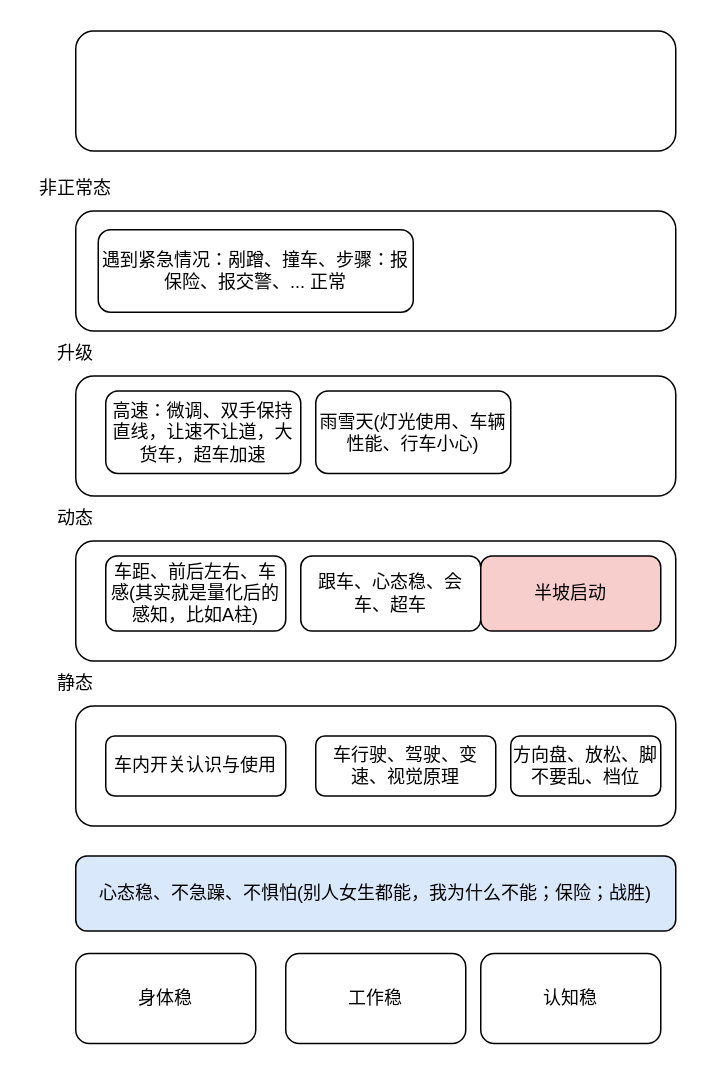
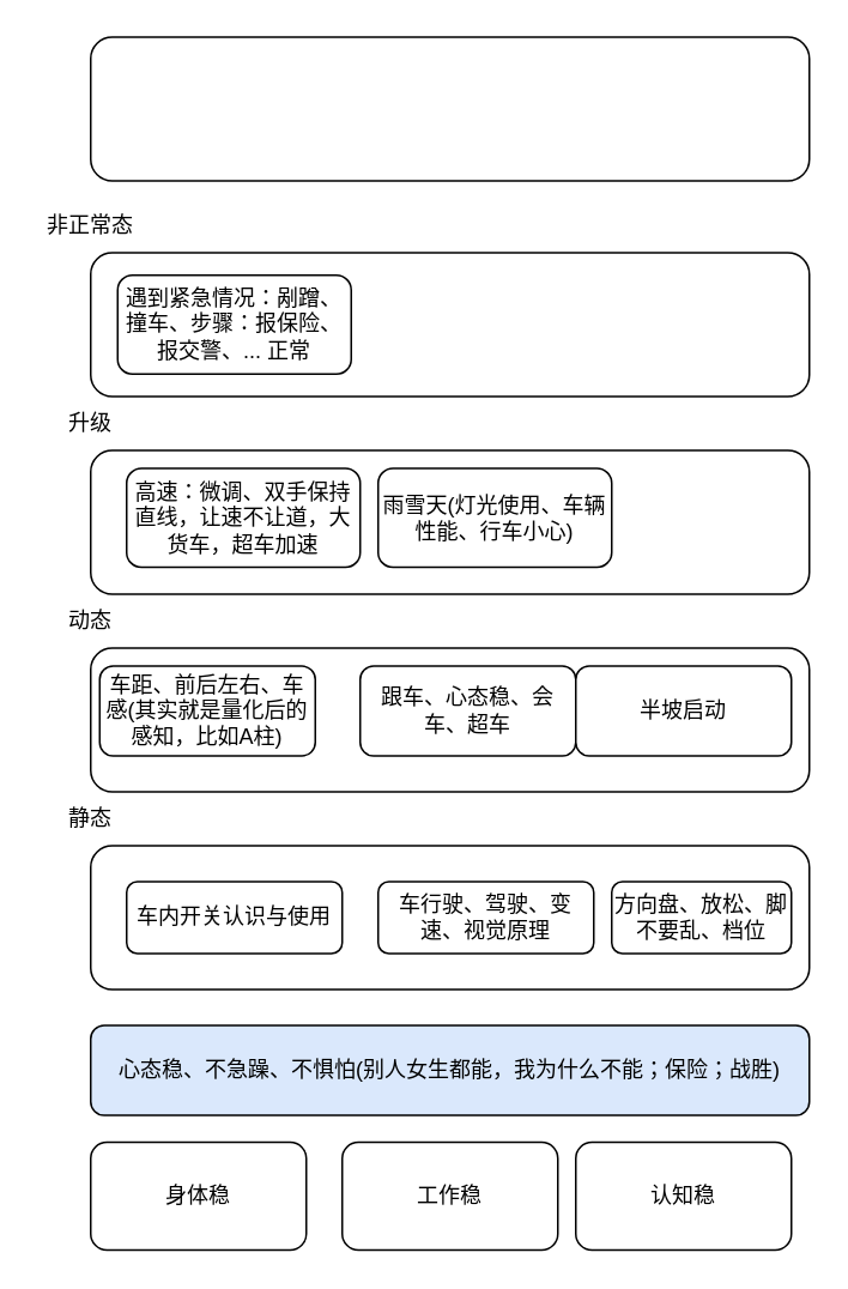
  <mxCell id="0" />
  <mxCell id="1" parent="0" />
  <mxCell id="2" value="心态稳、不急躁、不惧怕(别人女生都能，我为什么不能；保险；战胜)" style="rounded=1;whiteSpace=wrap;html=1;fillColor=#dae8fc;" vertex="1" parent="1"><mxGeometry x="50" y="570" width="400" height="50" as="geometry" /></mxCell>
  <mxCell id="3" value="身体稳" style="rounded=1;whiteSpace=wrap;html=1;" vertex="1" parent="1"><mxGeometry x="50" y="635" width="120" height="60" as="geometry" /></mxCell>
  <mxCell id="4" value="工作稳" style="rounded=1;whiteSpace=wrap;html=1;" vertex="1" parent="1"><mxGeometry x="190" y="635" width="120" height="60" as="geometry" /></mxCell>
  <mxCell id="5" value="认知稳" style="rounded=1;whiteSpace=wrap;html=1;" vertex="1" parent="1"><mxGeometry x="320" y="635" width="120" height="60" as="geometry" /></mxCell>
  <mxCell id="6" value="" style="rounded=1;whiteSpace=wrap;html=1;" vertex="1" parent="1"><mxGeometry x="50" y="470" width="400" height="80" as="geometry" /></mxCell>
  <mxCell id="7" value="静态" style="text;html=1;strokeColor=none;fillColor=none;align=center;verticalAlign=middle;whiteSpace=wrap;rounded=0;" vertex="1" parent="1"><mxGeometry x="20" y="440" width="60" height="30" as="geometry" /></mxCell>
  <mxCell id="8" value="" style="rounded=1;whiteSpace=wrap;html=1;" vertex="1" parent="1"><mxGeometry x="50" y="360" width="400" height="80" as="geometry" /></mxCell>
  <mxCell id="9" value="动态" style="text;html=1;strokeColor=none;fillColor=none;align=center;verticalAlign=middle;whiteSpace=wrap;rounded=0;" vertex="1" parent="1"><mxGeometry x="20" y="330" width="60" height="30" as="geometry" /></mxCell>
  <mxCell id="10" value="车内开关认识与使用" style="rounded=1;whiteSpace=wrap;html=1;" vertex="1" parent="1"><mxGeometry x="70" y="490" width="120" height="40" as="geometry" /></mxCell>
  <mxCell id="11" value="车行驶、驾驶、变速、视觉原理" style="rounded=1;whiteSpace=wrap;html=1;" vertex="1" parent="1"><mxGeometry x="210" y="490" width="120" height="40" as="geometry" /></mxCell>
  <mxCell id="12" value="方向盘、放松、脚不要乱、档位" style="rounded=1;whiteSpace=wrap;html=1;" vertex="1" parent="1"><mxGeometry x="340" y="490" width="100" height="40" as="geometry" /></mxCell>
- <mxCell id="13" value="车距、前后左右、车感(其实就是量化后的感知，比如A柱)" style="rounded=1;whiteSpace=wrap;html=1;" vertex="1" parent="1"><mxGeometry x="70" y="370" width="120" height="50" as="geometry" /></mxCell>
+ <mxCell id="13" value="车距、前后左右、车感(其实就是量化后的感知，比如A柱)" style="rounded=1;whiteSpace=wrap;html=1;" vertex="1" parent="1"><mxGeometry x="55" y="370" width="120" height="50" as="geometry" /></mxCell>
  <mxCell id="14" value="跟车、心态稳、会车、超车" style="rounded=1;whiteSpace=wrap;html=1;" vertex="1" parent="1"><mxGeometry x="200" y="370" width="120" height="50" as="geometry" /></mxCell>
  <mxCell id="15" value="" style="rounded=1;whiteSpace=wrap;html=1;" vertex="1" parent="1"><mxGeometry x="50" y="250" width="400" height="80" as="geometry" /></mxCell>
  <mxCell id="16" value="非正常态" style="text;html=1;strokeColor=none;fillColor=none;align=center;verticalAlign=middle;whiteSpace=wrap;rounded=0;" vertex="1" parent="1"><mxGeometry x="20" y="110" width="60" height="30" as="geometry" /></mxCell>
  <mxCell id="17" value="高速：微调、双手保持直线，让速不让道，大货车，超车加速" style="rounded=1;whiteSpace=wrap;html=1;" vertex="1" parent="1"><mxGeometry x="70" y="260" width="130" height="55" as="geometry" /></mxCell>
- <mxCell id="18" value="半坡启动" style="rounded=1;whiteSpace=wrap;html=1;fillColor=#f8cecc;" vertex="1" parent="1"><mxGeometry x="320" y="370" width="120" height="50" as="geometry" /></mxCell>
+ <mxCell id="18" value="半坡启动" style="rounded=1;whiteSpace=wrap;html=1;" vertex="1" parent="1"><mxGeometry x="320" y="370" width="120" height="50" as="geometry" /></mxCell>
  <mxCell id="19" value="雨雪天(灯光使用、车辆性能、行车小心)" style="rounded=1;whiteSpace=wrap;html=1;" vertex="1" parent="1"><mxGeometry x="210" y="260" width="130" height="55" as="geometry" /></mxCell>
  <mxCell id="20" value="" style="rounded=1;whiteSpace=wrap;html=1;" vertex="1" parent="1"><mxGeometry x="50" y="140" width="400" height="80" as="geometry" /></mxCell>
- <mxCell id="21" value="遇到紧急情况：剐蹭、撞车、步骤：报保险、报交警、... 正常" style="rounded=1;whiteSpace=wrap;html=1;" vertex="1" parent="1"><mxGeometry x="65" y="152.5" width="210" height="55" as="geometry" /></mxCell>
+ <mxCell id="21" value="遇到紧急情况：剐蹭、撞车、步骤：报保险、报交警、... 正常" style="rounded=1;whiteSpace=wrap;html=1;" vertex="1" parent="1"><mxGeometry x="65" y="152.5" width="130" height="55" as="geometry" /></mxCell>
  <mxCell id="22" value="升级" style="text;html=1;strokeColor=none;fillColor=none;align=center;verticalAlign=middle;whiteSpace=wrap;rounded=0;" vertex="1" parent="1"><mxGeometry x="20" y="220" width="60" height="30" as="geometry" /></mxCell>
  <mxCell id="23" value="" style="rounded=1;whiteSpace=wrap;html=1;" vertex="1" parent="1"><mxGeometry x="50" y="20" width="400" height="80" as="geometry" /></mxCell>
